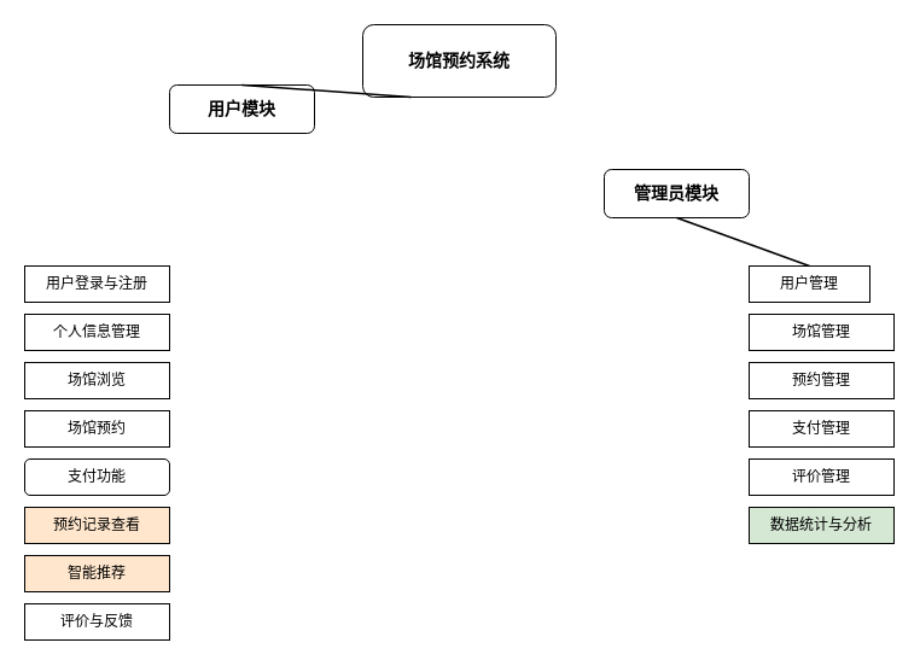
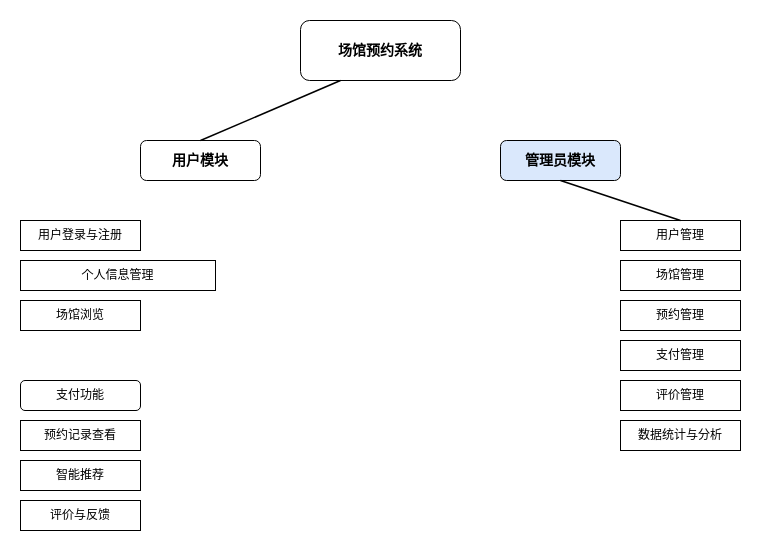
  <mxCell id="0" />
  <mxCell id="1" parent="0" />
  <mxCell id="2" value="场馆预约系统" style="rounded=1;whiteSpace=wrap;html=1;fillColor=#ffffff;strokeColor=#000000;fontSize=14;fontStyle=1" vertex="1" parent="1"><mxGeometry x="300" y="20" width="160" height="60" as="geometry" /></mxCell>
- <mxCell id="3" value="用户模块" style="rounded=1;whiteSpace=wrap;html=1;fillColor=#ffffff;strokeColor=#000000;fontSize=14;fontStyle=1" vertex="1" parent="1"><mxGeometry x="140" y="70" width="120" height="40" as="geometry" /></mxCell>
- <mxCell id="4" value="管理员模块" style="rounded=1;whiteSpace=wrap;html=1;fillColor=#ffffff;strokeColor=#000000;fontSize=14;fontStyle=1" vertex="1" parent="1"><mxGeometry x="500" y="140" width="120" height="40" as="geometry" /></mxCell>
+ <mxCell id="3" value="用户模块" style="rounded=1;whiteSpace=wrap;html=1;fillColor=#ffffff;strokeColor=#000000;fontSize=14;fontStyle=1" vertex="1" parent="1"><mxGeometry x="140" y="140" width="120" height="40" as="geometry" /></mxCell>
+ <mxCell id="4" value="管理员模块" style="rounded=1;whiteSpace=wrap;html=1;fillColor=#dae8fc;strokeColor=#000000;fontSize=14;fontStyle=1;" vertex="1" parent="1"><mxGeometry x="500" y="140" width="120" height="40" as="geometry" /></mxCell>
  <mxCell id="5" value="" style="endArrow=none;html=1;exitX=0.25;exitY=1;exitDx=0;exitDy=0;entryX=0.5;entryY=0;entryDx=0;entryDy=0;strokeWidth=1.5;" edge="1" parent="1" source="2" target="3"><mxGeometry width="50" height="50" relative="1" as="geometry" /></mxCell>
  <mxCell id="6" value="用户登录与注册" style="rounded=0;whiteSpace=wrap;html=1;fillColor=#ffffff;strokeColor=#000000;" vertex="1" parent="1"><mxGeometry x="20" y="220" width="120" height="30" as="geometry" /></mxCell>
- <mxCell id="7" value="个人信息管理" style="rounded=0;whiteSpace=wrap;html=1;fillColor=#ffffff;strokeColor=#000000;" vertex="1" parent="1"><mxGeometry x="20" y="260" width="120" height="30" as="geometry" /></mxCell>
+ <mxCell id="7" value="个人信息管理" style="rounded=0;whiteSpace=wrap;html=1;fillColor=#ffffff;strokeColor=#000000;" vertex="1" parent="1"><mxGeometry x="20" y="260" width="195" height="30" as="geometry" /></mxCell>
  <mxCell id="8" value="场馆浏览" style="rounded=0;whiteSpace=wrap;html=1;fillColor=#ffffff;strokeColor=#000000;" vertex="1" parent="1"><mxGeometry x="20" y="300" width="120" height="30" as="geometry" /></mxCell>
- <mxCell id="9" value="场馆预约" style="rounded=0;whiteSpace=wrap;html=1;fillColor=#ffffff;strokeColor=#000000;" vertex="1" parent="1"><mxGeometry x="20" y="340" width="120" height="30" as="geometry" /></mxCell>
  <mxCell id="10" value="支付功能" style="whiteSpace=wrap;html=1;fillColor=#ffffff;strokeColor=#000000;rounded=1;" vertex="1" parent="1"><mxGeometry x="20" y="380" width="120" height="30" as="geometry" /></mxCell>
- <mxCell id="11" value="预约记录查看" style="rounded=0;whiteSpace=wrap;html=1;fillColor=#ffe6cc;strokeColor=#000000;" vertex="1" parent="1"><mxGeometry x="20" y="420" width="120" height="30" as="geometry" /></mxCell>
- <mxCell id="12" value="智能推荐" style="rounded=0;whiteSpace=wrap;html=1;fillColor=#ffe6cc;strokeColor=#000000;" vertex="1" parent="1"><mxGeometry x="20" y="460" width="120" height="30" as="geometry" /></mxCell>
+ <mxCell id="11" value="预约记录查看" style="rounded=0;whiteSpace=wrap;html=1;fillColor=#ffffff;strokeColor=#000000;" vertex="1" parent="1"><mxGeometry x="20" y="420" width="120" height="30" as="geometry" /></mxCell>
+ <mxCell id="12" value="智能推荐" style="rounded=0;whiteSpace=wrap;html=1;fillColor=#ffffff;strokeColor=#000000;" vertex="1" parent="1"><mxGeometry x="20" y="460" width="120" height="30" as="geometry" /></mxCell>
  <mxCell id="13" value="评价与反馈" style="rounded=0;whiteSpace=wrap;html=1;fillColor=#ffffff;strokeColor=#000000;" vertex="1" parent="1"><mxGeometry x="20" y="500" width="120" height="30" as="geometry" /></mxCell>
- <mxCell id="14" value="用户管理" style="rounded=0;whiteSpace=wrap;html=1;fillColor=#ffffff;strokeColor=#000000;" vertex="1" parent="1"><mxGeometry x="620" y="220" width="100" height="30" as="geometry" /></mxCell>
+ <mxCell id="14" value="用户管理" style="rounded=0;whiteSpace=wrap;html=1;fillColor=#ffffff;strokeColor=#000000;" vertex="1" parent="1"><mxGeometry x="620" y="220" width="120" height="30" as="geometry" /></mxCell>
  <mxCell id="15" value="场馆管理" style="rounded=0;whiteSpace=wrap;html=1;fillColor=#ffffff;strokeColor=#000000;" vertex="1" parent="1"><mxGeometry x="620" y="260" width="120" height="30" as="geometry" /></mxCell>
  <mxCell id="16" value="预约管理" style="rounded=0;whiteSpace=wrap;html=1;fillColor=#ffffff;strokeColor=#000000;" vertex="1" parent="1"><mxGeometry x="620" y="300" width="120" height="30" as="geometry" /></mxCell>
  <mxCell id="17" value="支付管理" style="rounded=0;whiteSpace=wrap;html=1;fillColor=#ffffff;strokeColor=#000000;" vertex="1" parent="1"><mxGeometry x="620" y="340" width="120" height="30" as="geometry" /></mxCell>
  <mxCell id="18" value="评价管理" style="rounded=0;whiteSpace=wrap;html=1;fillColor=#ffffff;strokeColor=#000000;" vertex="1" parent="1"><mxGeometry x="620" y="380" width="120" height="30" as="geometry" /></mxCell>
- <mxCell id="19" value="数据统计与分析" style="rounded=0;whiteSpace=wrap;html=1;fillColor=#d5e8d4;strokeColor=#000000;" vertex="1" parent="1"><mxGeometry x="620" y="420" width="120" height="30" as="geometry" /></mxCell>
+ <mxCell id="19" value="数据统计与分析" style="rounded=0;whiteSpace=wrap;html=1;fillColor=#ffffff;strokeColor=#000000;" vertex="1" parent="1"><mxGeometry x="620" y="420" width="120" height="30" as="geometry" /></mxCell>
  <mxCell id="20" value="" style="endArrow=none;html=1;exitX=0.5;exitY=0;exitDx=0;exitDy=0;entryX=0.5;entryY=1;entryDx=0;entryDy=0;strokeWidth=1.5;" edge="1" parent="1" source="14" target="4"><mxGeometry width="50" height="50" relative="1" as="geometry" /></mxCell>
